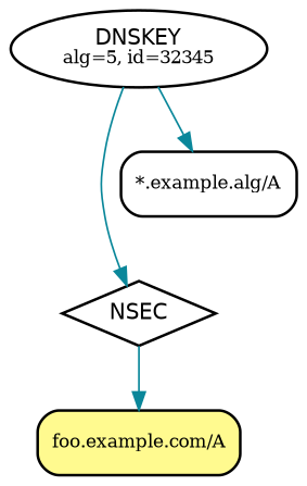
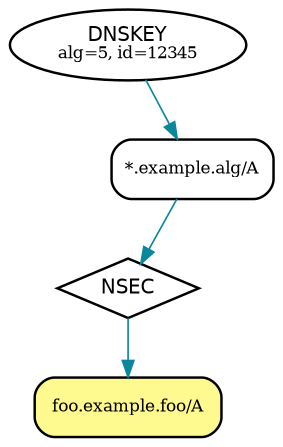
  digraph {
    rankdir=BT
    node [penwidth=1.5 shape=rectangle]
    edge [color="#0a879a" dir=back]
-   n1 [label=<<FONT POINT-SIZE="12" FACE="Helvetica">DNSKEY</FONT><BR/><FONT POINT-SIZE="10">alg=5, id=32345</FONT>> shape=""]
+   n1 [label=<<FONT POINT-SIZE="12" FACE="Helvetica">DNSKEY</FONT><BR/><FONT POINT-SIZE="10">alg=5, id=12345</FONT>> shape=""]
    n2 [fontsize=10 label="*.example.alg/A" style=rounded]
    n3 [label=<<FONT POINT-SIZE="12" FACE="Helvetica">NSEC</FONT>> shape=diamond]
-   n4 [fillcolor="#fffa8f" fontsize=10 label="foo.example.com/A" style="rounded,filled"]
+   n4 [fillcolor="#fffa8f" fontsize=10 label="foo.example.foo/A" style="rounded,filled"]
    n2 -> n1
-   n3 -> n1
+   n3 -> n2
    n4 -> n3
  }
